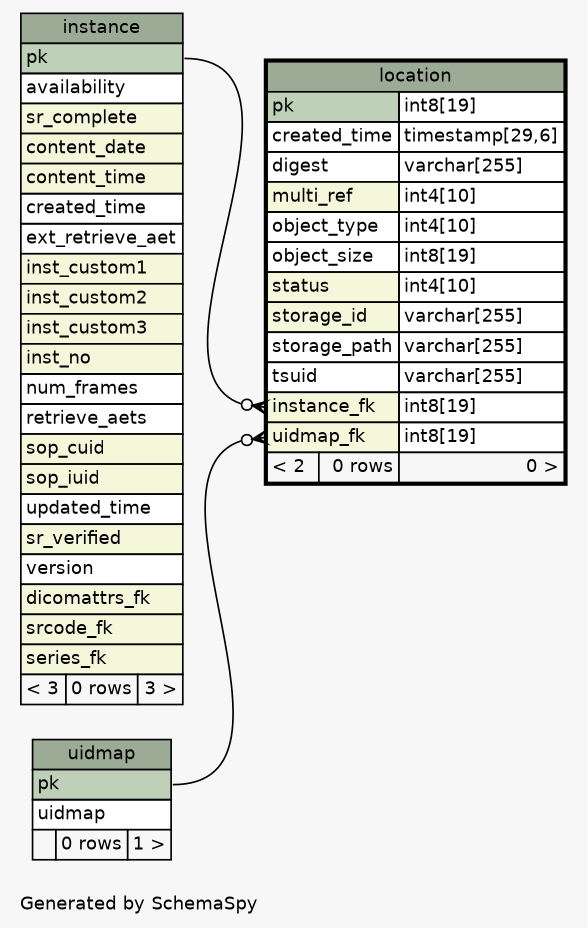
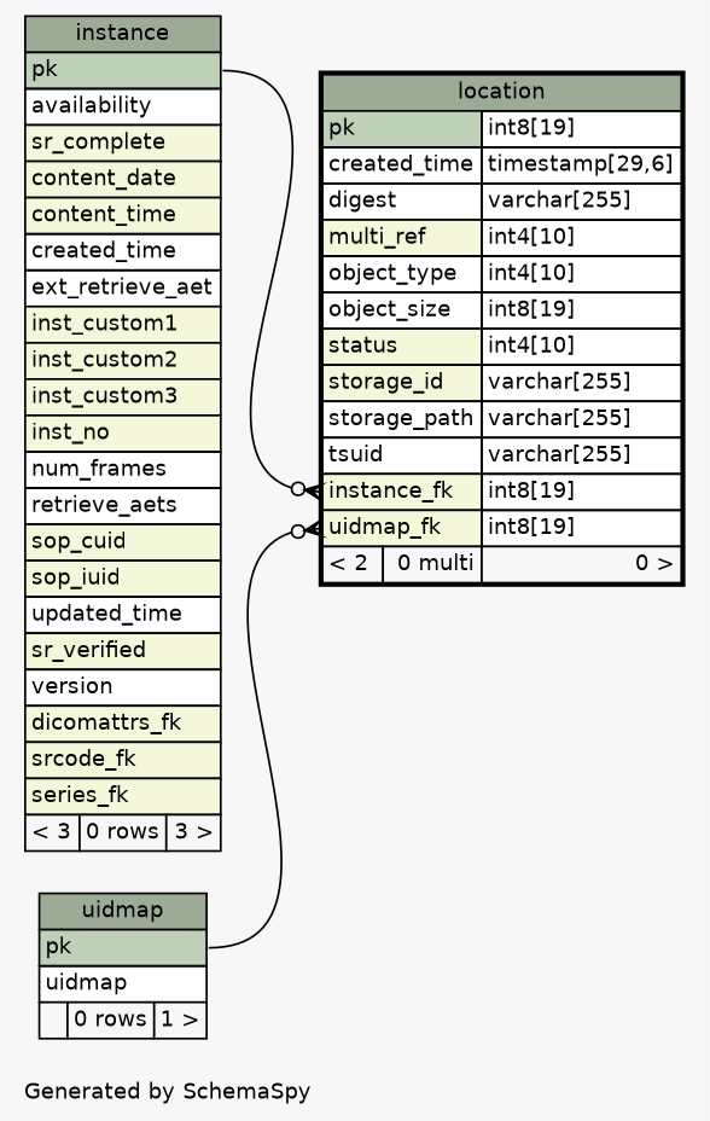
  digraph {
    bgcolor="#f7f7f7"
    fontname=Helvetica
    fontsize=11
    label="\nGenerated by SchemaSpy"
    labeljust=l
    nodesep=0.18
    rankdir=RL
    ranksep=0.46
    node [fontname=Helvetica fontsize=11 shape=plaintext]
    edge [arrowhead=none arrowsize=0.8 arrowtail=crowodot dir=back headport="pk:e"]
-   n1 [label=<     <TABLE BORDER="2" CELLBORDER="1" CELLSPACING="0" BGCOLOR="#ffffff">       <TR><TD COLSPAN="3" BGCOLOR="#9bab96" ALIGN="CENTER">location</TD></TR>       <TR><TD PORT="pk" COLSPAN="2" BGCOLOR="#bed1b8" ALIGN="LEFT">pk</TD><TD PORT="pk.type" ALIGN="LEFT">int8[19]</TD></TR>       <TR><TD PORT="created_time" COLSPAN="2" ALIGN="LEFT">created_time</TD><TD PORT="created_time.type" ALIGN="LEFT">timestamp[29,6]</TD></TR>       <TR><TD PORT="digest" COLSPAN="2" ALIGN="LEFT">digest</TD><TD PORT="digest.type" ALIGN="LEFT">varchar[255]</TD></TR>       <TR><TD PORT="multi_ref" COLSPAN="2" BGCOLOR="#f4f7da" ALIGN="LEFT">multi_ref</TD><TD PORT="multi_ref.type" ALIGN="LEFT">int4[10]</TD></TR>       <TR><TD PORT="object_type" COLSPAN="2" ALIGN="LEFT">object_type</TD><TD PORT="object_type.type" ALIGN="LEFT">int4[10]</TD></TR>       <TR><TD PORT="object_size" COLSPAN="2" ALIGN="LEFT">object_size</TD><TD PORT="object_size.type" ALIGN="LEFT">int8[19]</TD></TR>       <TR><TD PORT="status" COLSPAN="2" BGCOLOR="#f4f7da" ALIGN="LEFT">status</TD><TD PORT="status.type" ALIGN="LEFT">int4[10]</TD></TR>       <TR><TD PORT="storage_id" COLSPAN="2" BGCOLOR="#f4f7da" ALIGN="LEFT">storage_id</TD><TD PORT="storage_id.type" ALIGN="LEFT">varchar[255]</TD></TR>       <TR><TD PORT="storage_path" COLSPAN="2" ALIGN="LEFT">storage_path</TD><TD PORT="storage_path.type" ALIGN="LEFT">varchar[255]</TD></TR>       <TR><TD PORT="tsuid" COLSPAN="2" ALIGN="LEFT">tsuid</TD><TD PORT="tsuid.type" ALIGN="LEFT">varchar[255]</TD></TR>       <TR><TD PORT="instance_fk" COLSPAN="2" BGCOLOR="#f4f7da" ALIGN="LEFT">instance_fk</TD><TD PORT="instance_fk.type" ALIGN="LEFT">int8[19]</TD></TR>       <TR><TD PORT="uidmap_fk" COLSPAN="2" BGCOLOR="#f4f7da" ALIGN="LEFT">uidmap_fk</TD><TD PORT="uidmap_fk.type" ALIGN="LEFT">int8[19]</TD></TR>       <TR><TD ALIGN="LEFT" BGCOLOR="#f7f7f7">&lt; 2</TD><TD ALIGN="RIGHT" BGCOLOR="#f7f7f7">0 rows</TD><TD ALIGN="RIGHT" BGCOLOR="#f7f7f7">0 &gt;</TD></TR>     </TABLE>>]
+   n1 [label=<     <TABLE BORDER="2" CELLBORDER="1" CELLSPACING="0" BGCOLOR="#ffffff">       <TR><TD COLSPAN="3" BGCOLOR="#9bab96" ALIGN="CENTER">location</TD></TR>       <TR><TD PORT="pk" COLSPAN="2" BGCOLOR="#bed1b8" ALIGN="LEFT">pk</TD><TD PORT="pk.type" ALIGN="LEFT">int8[19]</TD></TR>       <TR><TD PORT="created_time" COLSPAN="2" ALIGN="LEFT">created_time</TD><TD PORT="created_time.type" ALIGN="LEFT">timestamp[29,6]</TD></TR>       <TR><TD PORT="digest" COLSPAN="2" ALIGN="LEFT">digest</TD><TD PORT="digest.type" ALIGN="LEFT">varchar[255]</TD></TR>       <TR><TD PORT="multi_ref" COLSPAN="2" BGCOLOR="#f4f7da" ALIGN="LEFT">multi_ref</TD><TD PORT="multi_ref.type" ALIGN="LEFT">int4[10]</TD></TR>       <TR><TD PORT="object_type" COLSPAN="2" ALIGN="LEFT">object_type</TD><TD PORT="object_type.type" ALIGN="LEFT">int4[10]</TD></TR>       <TR><TD PORT="object_size" COLSPAN="2" ALIGN="LEFT">object_size</TD><TD PORT="object_size.type" ALIGN="LEFT">int8[19]</TD></TR>       <TR><TD PORT="status" COLSPAN="2" BGCOLOR="#f4f7da" ALIGN="LEFT">status</TD><TD PORT="status.type" ALIGN="LEFT">int4[10]</TD></TR>       <TR><TD PORT="storage_id" COLSPAN="2" BGCOLOR="#f4f7da" ALIGN="LEFT">storage_id</TD><TD PORT="storage_id.type" ALIGN="LEFT">varchar[255]</TD></TR>       <TR><TD PORT="storage_path" COLSPAN="2" ALIGN="LEFT">storage_path</TD><TD PORT="storage_path.type" ALIGN="LEFT">varchar[255]</TD></TR>       <TR><TD PORT="tsuid" COLSPAN="2" ALIGN="LEFT">tsuid</TD><TD PORT="tsuid.type" ALIGN="LEFT">varchar[255]</TD></TR>       <TR><TD PORT="instance_fk" COLSPAN="2" BGCOLOR="#f4f7da" ALIGN="LEFT">instance_fk</TD><TD PORT="instance_fk.type" ALIGN="LEFT">int8[19]</TD></TR>       <TR><TD PORT="uidmap_fk" COLSPAN="2" BGCOLOR="#f4f7da" ALIGN="LEFT">uidmap_fk</TD><TD PORT="uidmap_fk.type" ALIGN="LEFT">int8[19]</TD></TR>       <TR><TD ALIGN="LEFT" BGCOLOR="#f7f7f7">&lt; 2</TD><TD ALIGN="RIGHT" BGCOLOR="#f7f7f7">0 multi</TD><TD ALIGN="RIGHT" BGCOLOR="#f7f7f7">0 &gt;</TD></TR>     </TABLE>>]
    n2 [label=<     <TABLE BORDER="0" CELLBORDER="1" CELLSPACING="0" BGCOLOR="#ffffff">       <TR><TD COLSPAN="3" BGCOLOR="#9bab96" ALIGN="CENTER">instance</TD></TR>       <TR><TD PORT="pk" COLSPAN="3" BGCOLOR="#bed1b8" ALIGN="LEFT">pk</TD></TR>       <TR><TD PORT="availability" COLSPAN="3" ALIGN="LEFT">availability</TD></TR>       <TR><TD PORT="sr_complete" COLSPAN="3" BGCOLOR="#f4f7da" ALIGN="LEFT">sr_complete</TD></TR>       <TR><TD PORT="content_date" COLSPAN="3" BGCOLOR="#f4f7da" ALIGN="LEFT">content_date</TD></TR>       <TR><TD PORT="content_time" COLSPAN="3" BGCOLOR="#f4f7da" ALIGN="LEFT">content_time</TD></TR>       <TR><TD PORT="created_time" COLSPAN="3" ALIGN="LEFT">created_time</TD></TR>       <TR><TD PORT="ext_retrieve_aet" COLSPAN="3" ALIGN="LEFT">ext_retrieve_aet</TD></TR>       <TR><TD PORT="inst_custom1" COLSPAN="3" BGCOLOR="#f4f7da" ALIGN="LEFT">inst_custom1</TD></TR>       <TR><TD PORT="inst_custom2" COLSPAN="3" BGCOLOR="#f4f7da" ALIGN="LEFT">inst_custom2</TD></TR>       <TR><TD PORT="inst_custom3" COLSPAN="3" BGCOLOR="#f4f7da" ALIGN="LEFT">inst_custom3</TD></TR>       <TR><TD PORT="inst_no" COLSPAN="3" BGCOLOR="#f4f7da" ALIGN="LEFT">inst_no</TD></TR>       <TR><TD PORT="num_frames" COLSPAN="3" ALIGN="LEFT">num_frames</TD></TR>       <TR><TD PORT="retrieve_aets" COLSPAN="3" ALIGN="LEFT">retrieve_aets</TD></TR>       <TR><TD PORT="sop_cuid" COLSPAN="3" BGCOLOR="#f4f7da" ALIGN="LEFT">sop_cuid</TD></TR>       <TR><TD PORT="sop_iuid" COLSPAN="3" BGCOLOR="#f4f7da" ALIGN="LEFT">sop_iuid</TD></TR>       <TR><TD PORT="updated_time" COLSPAN="3" ALIGN="LEFT">updated_time</TD></TR>       <TR><TD PORT="sr_verified" COLSPAN="3" BGCOLOR="#f4f7da" ALIGN="LEFT">sr_verified</TD></TR>       <TR><TD PORT="version" COLSPAN="3" ALIGN="LEFT">version</TD></TR>       <TR><TD PORT="dicomattrs_fk" COLSPAN="3" BGCOLOR="#f4f7da" ALIGN="LEFT">dicomattrs_fk</TD></TR>       <TR><TD PORT="srcode_fk" COLSPAN="3" BGCOLOR="#f4f7da" ALIGN="LEFT">srcode_fk</TD></TR>       <TR><TD PORT="series_fk" COLSPAN="3" BGCOLOR="#f4f7da" ALIGN="LEFT">series_fk</TD></TR>       <TR><TD ALIGN="LEFT" BGCOLOR="#f7f7f7">&lt; 3</TD><TD ALIGN="RIGHT" BGCOLOR="#f7f7f7">0 rows</TD><TD ALIGN="RIGHT" BGCOLOR="#f7f7f7">3 &gt;</TD></TR>     </TABLE>>]
    n3 [label=<     <TABLE BORDER="0" CELLBORDER="1" CELLSPACING="0" BGCOLOR="#ffffff">       <TR><TD COLSPAN="3" BGCOLOR="#9bab96" ALIGN="CENTER">uidmap</TD></TR>       <TR><TD PORT="pk" COLSPAN="3" BGCOLOR="#bed1b8" ALIGN="LEFT">pk</TD></TR>       <TR><TD PORT="uidmap" COLSPAN="3" ALIGN="LEFT">uidmap</TD></TR>       <TR><TD ALIGN="LEFT" BGCOLOR="#f7f7f7">  </TD><TD ALIGN="RIGHT" BGCOLOR="#f7f7f7">0 rows</TD><TD ALIGN="RIGHT" BGCOLOR="#f7f7f7">1 &gt;</TD></TR>     </TABLE>>]
    n1 -> n2 [tailport="instance_fk:w"]
    n1 -> n3 [tailport="uidmap_fk:w"]
  }
